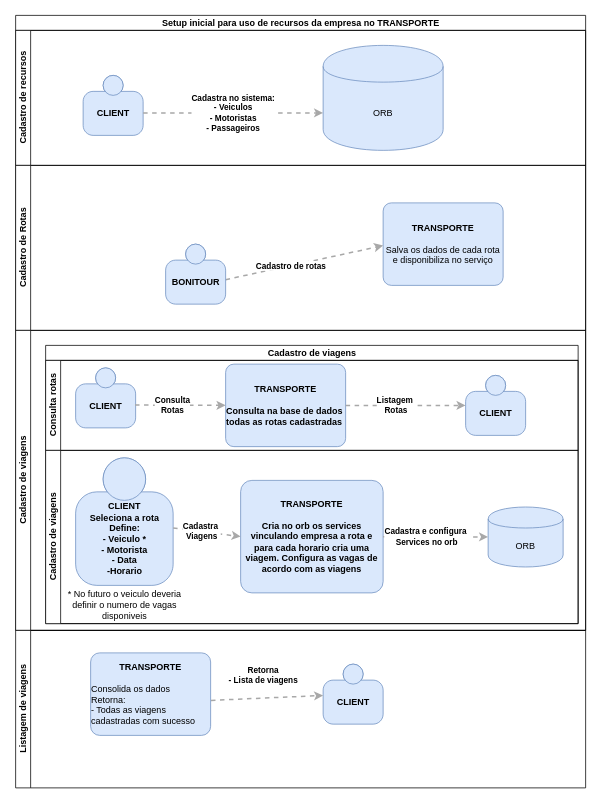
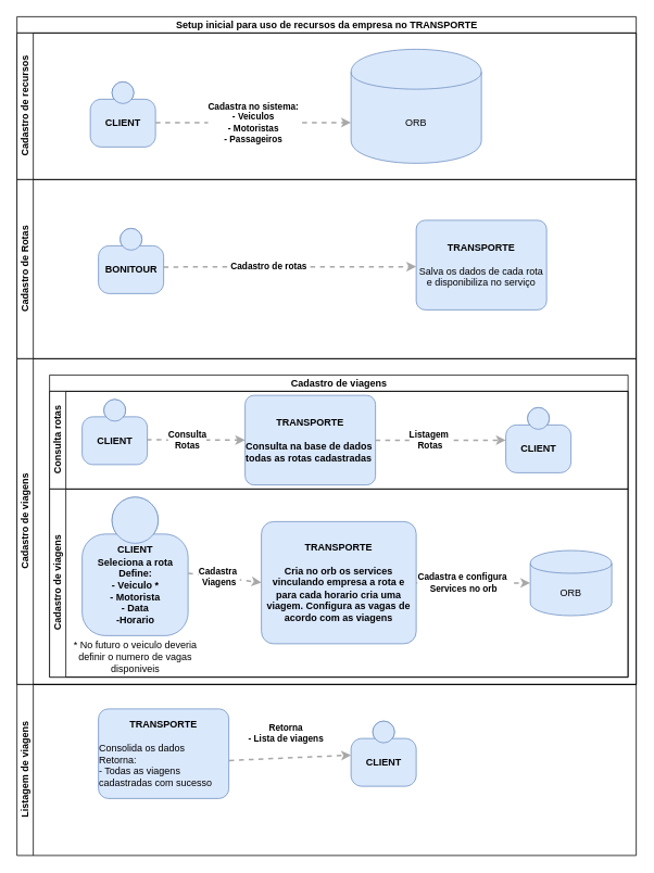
  <mxCell id="0" />
  <mxCell id="1" parent="0" />
  <mxCell id="2" value="Setup inicial para uso de recursos da empresa no TRANSPORTE" style="swimlane;html=1;childLayout=stackLayout;resizeParent=1;resizeParentMax=0;horizontal=1;startSize=20;horizontalStack=0;" vertex="1" parent="1"><mxGeometry x="20" y="20" width="760" height="820" as="geometry" /></mxCell>
  <mxCell id="3" value="Cadastro de recursos" style="swimlane;html=1;startSize=20;horizontal=0;" vertex="1" parent="2"><mxGeometry y="20" width="760" height="180" as="geometry" /></mxCell>
  <mxCell id="4" value="&lt;b&gt;CLIENT&lt;/b&gt;" style="html=1;dashed=0;whitespace=wrap;fillColor=#DAE8FC;strokeColor=#6C8EBF;shape=mxgraph.c4.person;align=center;points=[[0.5,0,0],[1,0.5,0],[1,0.75,0],[0.75,1,0],[0.5,1,0],[0.25,1,0],[0,0.75,0],[0,0.5,0]];" vertex="1" parent="3"><mxGeometry x="90" y="60" width="80" height="80" as="geometry" /></mxCell>
  <mxCell id="5" value="&lt;div style=&quot;text-align: left&quot;&gt;&lt;div style=&quot;text-align: center&quot;&gt;&lt;b&gt;Cadastra no sistema:&lt;/b&gt;&lt;/div&gt;&lt;div style=&quot;text-align: center&quot;&gt;&lt;b&gt;- Veiculos&lt;/b&gt;&lt;/div&gt;&lt;div style=&quot;text-align: center&quot;&gt;&lt;b&gt;- Motoristas&lt;/b&gt;&lt;/div&gt;&lt;div style=&quot;text-align: center&quot;&gt;&lt;b&gt;- Passageiros&lt;/b&gt;&lt;/div&gt;&lt;/div&gt;" style="edgeStyle=none;rounded=0;html=1;jettySize=auto;orthogonalLoop=1;strokeColor=#A8A8A8;strokeWidth=2;fontColor=#000000;jumpStyle=none;dashed=1;" edge="1" parent="3"><mxGeometry width="200" relative="1" as="geometry"><mxPoint x="170" y="110" as="sourcePoint" /><mxPoint x="410" y="110" as="targetPoint" /></mxGeometry></mxCell>
  <mxCell id="6" value="ORB" style="shape=cylinder;whiteSpace=wrap;html=1;boundedLbl=1;rounded=0;labelBackgroundColor=none;fillColor=#dae8fc;fontSize=12;fontColor=#000000;align=center;strokeColor=#6c8ebf;points=[[0.5,0,0],[1,0.25,0],[1,0.5,0],[1,0.75,0],[0.5,1,0],[0,0.75,0],[0,0.5,0],[0,0.25,0]];" vertex="1" parent="3"><mxGeometry x="410" y="20" width="160" height="140" as="geometry" /></mxCell>
  <mxCell id="7" value="Cadastro de Rotas" style="swimlane;html=1;startSize=20;horizontal=0;" vertex="1" parent="2"><mxGeometry y="200" width="760" height="220" as="geometry" /></mxCell>
  <mxCell id="8" value="&lt;b&gt;TRANSPORTE&lt;br&gt;&lt;br&gt;&lt;/b&gt;&lt;span style=&quot;text-align: left&quot;&gt;Salva os dados de cada rota e disponibiliza no serviço&lt;/span&gt;&lt;b&gt;&lt;br&gt;&lt;/b&gt;" style="rounded=1;whiteSpace=wrap;html=1;labelBackgroundColor=none;fillColor=#dae8fc;fontColor=#000000;align=center;arcSize=10;strokeColor=#6c8ebf;points=[[0.25,0,0],[0.5,0,0],[0.75,0,0],[1,0.25,0],[1,0.5,0],[1,0.75,0],[0.75,1,0],[0.5,1,0],[0.25,1,0],[0,0.75,0],[0,0.5,0],[0,0.25,0]];" vertex="1" parent="7"><mxGeometry x="490" y="50" width="160" height="110.0" as="geometry" /></mxCell>
  <mxCell id="9" value="&amp;nbsp;" style="text;html=1;align=center;verticalAlign=middle;resizable=0;points=[];autosize=1;" vertex="1" parent="7"><mxGeometry x="73" y="68" width="20" height="20" as="geometry" /></mxCell>
  <mxCell id="10" value="&lt;div style=&quot;text-align: left&quot;&gt;&lt;div style=&quot;text-align: center&quot;&gt;&lt;b&gt;Cadastro de rotas&lt;/b&gt;&lt;/div&gt;&lt;/div&gt;" style="edgeStyle=none;rounded=0;html=1;jettySize=auto;orthogonalLoop=1;strokeColor=#A8A8A8;strokeWidth=2;fontColor=#000000;jumpStyle=none;dashed=1;exitX=1;exitY=0.592;exitDx=0;exitDy=0;exitPerimeter=0;" edge="1" parent="7" source="11"><mxGeometry x="-0.167" width="200" relative="1" as="geometry"><mxPoint x="330" y="107" as="sourcePoint" /><mxPoint x="490" y="107" as="targetPoint" /><mxPoint as="offset" /></mxGeometry></mxCell>
- <mxCell id="11" value="&lt;b&gt;BONITOUR&lt;/b&gt;" style="html=1;dashed=0;whitespace=wrap;fillColor=#DAE8FC;strokeColor=#6C8EBF;shape=mxgraph.c4.person;align=center;points=[[0.5,0,0],[1,0.5,0],[1,0.75,0],[0.75,1,0],[0.5,1,0],[0.25,1,0],[0,0.75,0],[0,0.5,0]];" vertex="1" parent="7"><mxGeometry x="200" y="105" width="80" height="80" as="geometry" /></mxCell>
+ <mxCell id="11" value="&lt;b&gt;BONITOUR&lt;/b&gt;" style="html=1;dashed=0;whitespace=wrap;fillColor=#DAE8FC;strokeColor=#6C8EBF;shape=mxgraph.c4.person;align=center;points=[[0.5,0,0],[1,0.5,0],[1,0.75,0],[0.75,1,0],[0.5,1,0],[0.25,1,0],[0,0.75,0],[0,0.5,0]];" vertex="1" parent="7"><mxGeometry x="100" y="60" width="80" height="80" as="geometry" /></mxCell>
  <mxCell id="12" value="Cadastro de viagens" style="swimlane;html=1;startSize=20;horizontal=0;" vertex="1" parent="2"><mxGeometry y="420" width="760" height="400" as="geometry" /></mxCell>
  <mxCell id="13" value="Cadastro de viagens" style="swimlane;html=1;childLayout=stackLayout;resizeParent=1;resizeParentMax=0;horizontal=1;startSize=20;horizontalStack=0;" vertex="1" parent="12"><mxGeometry x="40" y="20" width="710" height="371" as="geometry" /></mxCell>
  <mxCell id="14" value="Consulta rotas" style="swimlane;html=1;startSize=20;horizontal=0;" vertex="1" parent="13"><mxGeometry y="20" width="710" height="120" as="geometry" /></mxCell>
  <mxCell id="15" value="&lt;b&gt;TRANSPORTE&lt;br&gt;&lt;br&gt;&lt;div style=&quot;text-align: left&quot;&gt;Consulta na base de dados todas as rotas cadastradas&lt;/div&gt;&lt;/b&gt;" style="rounded=1;whiteSpace=wrap;html=1;labelBackgroundColor=none;fillColor=#dae8fc;fontColor=#000000;align=center;arcSize=10;strokeColor=#6c8ebf;points=[[0.25,0,0],[0.5,0,0],[0.75,0,0],[1,0.25,0],[1,0.5,0],[1,0.75,0],[0.75,1,0],[0.5,1,0],[0.25,1,0],[0,0.75,0],[0,0.5,0],[0,0.25,0]];" vertex="1" parent="14"><mxGeometry x="240" y="5" width="160" height="110.0" as="geometry" /></mxCell>
  <mxCell id="16" value="&lt;b&gt;CLIENT&lt;/b&gt;" style="html=1;dashed=0;whitespace=wrap;fillColor=#DAE8FC;strokeColor=#6C8EBF;shape=mxgraph.c4.person;align=center;points=[[0.5,0,0],[1,0.5,0],[1,0.75,0],[0.75,1,0],[0.5,1,0],[0.25,1,0],[0,0.75,0],[0,0.5,0]];" vertex="1" parent="14"><mxGeometry x="40" y="10" width="80" height="80" as="geometry" /></mxCell>
  <mxCell id="17" value="&lt;div style=&quot;text-align: left&quot;&gt;&lt;div style=&quot;text-align: center&quot;&gt;&lt;b&gt;Consulta&lt;/b&gt;&lt;/div&gt;&lt;div style=&quot;text-align: center&quot;&gt;&lt;b&gt;Rotas&lt;/b&gt;&lt;/div&gt;&lt;/div&gt;" style="edgeStyle=none;rounded=0;html=1;jettySize=auto;orthogonalLoop=1;strokeColor=#A8A8A8;strokeWidth=2;fontColor=#000000;jumpStyle=none;dashed=1;exitX=0.99;exitY=0.62;exitDx=0;exitDy=0;exitPerimeter=0;entryX=0;entryY=0.5;entryDx=0;entryDy=0;entryPerimeter=0;" edge="1" parent="14" source="16" target="15"><mxGeometry x="-0.167" width="200" relative="1" as="geometry"><mxPoint x="170" y="60" as="sourcePoint" /><mxPoint x="200" y="50" as="targetPoint" /><mxPoint as="offset" /></mxGeometry></mxCell>
  <mxCell id="18" value="&lt;div style=&quot;text-align: left&quot;&gt;&lt;div style=&quot;text-align: center&quot;&gt;&lt;b&gt;Listagem&amp;nbsp;&lt;/b&gt;&lt;/div&gt;&lt;div style=&quot;text-align: center&quot;&gt;&lt;b&gt;Rotas&lt;/b&gt;&lt;/div&gt;&lt;/div&gt;" style="edgeStyle=none;rounded=0;html=1;jettySize=auto;orthogonalLoop=1;strokeColor=#A8A8A8;strokeWidth=2;fontColor=#000000;jumpStyle=none;dashed=1;" edge="1" parent="14" source="15" target="19"><mxGeometry x="-0.167" width="200" relative="1" as="geometry"><mxPoint x="440" y="70" as="sourcePoint" /><mxPoint x="560.8" y="70.4" as="targetPoint" /><mxPoint as="offset" /></mxGeometry></mxCell>
  <mxCell id="19" value="&lt;b&gt;CLIENT&lt;/b&gt;" style="html=1;dashed=0;whitespace=wrap;fillColor=#DAE8FC;strokeColor=#6C8EBF;shape=mxgraph.c4.person;align=center;points=[[0.5,0,0],[1,0.5,0],[1,0.75,0],[0.75,1,0],[0.5,1,0],[0.25,1,0],[0,0.75,0],[0,0.5,0]];" vertex="1" parent="14"><mxGeometry x="560" y="20" width="80" height="80" as="geometry" /></mxCell>
  <mxCell id="20" value="Cadastro de viagens" style="swimlane;html=1;startSize=20;horizontal=0;" vertex="1" parent="13"><mxGeometry y="140" width="710" height="231" as="geometry" /></mxCell>
  <mxCell id="21" value="&lt;b&gt;TRANSPORTE&lt;br&gt;&lt;br&gt;Cria no orb os services vinculando empresa a rota e para cada horario cria uma viagem. Configura as vagas de acordo com as viagens&lt;br&gt;&lt;/b&gt;" style="rounded=1;whiteSpace=wrap;html=1;labelBackgroundColor=none;fillColor=#dae8fc;fontColor=#000000;align=center;arcSize=10;strokeColor=#6c8ebf;points=[[0.25,0,0],[0.5,0,0],[0.75,0,0],[1,0.25,0],[1,0.5,0],[1,0.75,0],[0.75,1,0],[0.5,1,0],[0.25,1,0],[0,0.75,0],[0,0.5,0],[0,0.25,0]];" vertex="1" parent="20"><mxGeometry x="260" y="40" width="190" height="150" as="geometry" /></mxCell>
  <mxCell id="22" value="&lt;b&gt;CLIENT&lt;br&gt;Seleciona a rota&lt;br&gt;Define:&lt;br&gt;- Veiculo *&lt;br&gt;- Motorista&lt;br&gt;- Data&lt;br&gt;-Horario&lt;br&gt;&lt;/b&gt;" style="html=1;dashed=0;whitespace=wrap;fillColor=#DAE8FC;strokeColor=#6C8EBF;shape=mxgraph.c4.person;align=center;points=[[0.5,0,0],[1,0.5,0],[1,0.75,0],[0.75,1,0],[0.5,1,0],[0.25,1,0],[0,0.75,0],[0,0.5,0]];" vertex="1" parent="20"><mxGeometry x="40" y="10" width="130" height="170" as="geometry" /></mxCell>
  <mxCell id="23" value="ORB" style="shape=cylinder;whiteSpace=wrap;html=1;boundedLbl=1;rounded=0;labelBackgroundColor=none;fillColor=#dae8fc;fontSize=12;fontColor=#000000;align=center;strokeColor=#6c8ebf;points=[[0.5,0,0],[1,0.25,0],[1,0.5,0],[1,0.75,0],[0.5,1,0],[0,0.75,0],[0,0.5,0],[0,0.25,0]];" vertex="1" parent="20"><mxGeometry x="590" y="75.5" width="100" height="80" as="geometry" /></mxCell>
  <mxCell id="24" value="* No futuro o veiculo deveria&lt;br&gt;definir o numero de vagas&lt;br&gt;disponiveis" style="text;html=1;align=center;verticalAlign=middle;resizable=0;points=[];autosize=1;" vertex="1" parent="20"><mxGeometry x="20" y="181" width="170" height="50" as="geometry" /></mxCell>
  <mxCell id="25" value="&lt;div style=&quot;text-align: left&quot;&gt;&lt;div style=&quot;text-align: center&quot;&gt;&lt;b&gt;Cadastra&amp;nbsp;&lt;/b&gt;&lt;/div&gt;&lt;div style=&quot;text-align: center&quot;&gt;&lt;b&gt;Viagens&lt;/b&gt;&lt;/div&gt;&lt;/div&gt;" style="edgeStyle=none;rounded=0;html=1;jettySize=auto;orthogonalLoop=1;strokeColor=#A8A8A8;strokeWidth=2;fontColor=#000000;jumpStyle=none;dashed=1;entryX=0;entryY=0.5;entryDx=0;entryDy=0;entryPerimeter=0;" edge="1" parent="20" source="22" target="21"><mxGeometry x="-0.167" width="200" relative="1" as="geometry"><mxPoint x="190" y="50" as="sourcePoint" /><mxPoint x="230" y="50" as="targetPoint" /><mxPoint as="offset" /></mxGeometry></mxCell>
  <mxCell id="26" value="&lt;div style=&quot;text-align: left&quot;&gt;&lt;div style=&quot;text-align: center&quot;&gt;&lt;b&gt;Cadastra e configura&amp;nbsp;&lt;/b&gt;&lt;/div&gt;&lt;div style=&quot;text-align: center&quot;&gt;&lt;b&gt;Services no orb&lt;/b&gt;&lt;/div&gt;&lt;/div&gt;" style="edgeStyle=none;rounded=0;html=1;jettySize=auto;orthogonalLoop=1;strokeColor=#A8A8A8;strokeWidth=2;fontColor=#000000;jumpStyle=none;dashed=1;" edge="1" parent="20" source="21" target="23"><mxGeometry x="-0.167" width="200" relative="1" as="geometry"><mxPoint x="510" y="110" as="sourcePoint" /><mxPoint x="560" y="122" as="targetPoint" /><mxPoint as="offset" /></mxGeometry></mxCell>
  <mxCell id="27" value="Listagem de viagens" style="swimlane;html=1;startSize=20;horizontal=0;" vertex="1" parent="1"><mxGeometry x="20" y="840" width="760" height="210" as="geometry" /></mxCell>
  <mxCell id="28" value="&lt;b&gt;TRANSPORTE&lt;/b&gt;&lt;br&gt;&lt;br&gt;&lt;div style=&quot;text-align: left&quot;&gt;Consolida os dados&amp;nbsp;&lt;/div&gt;&lt;div style=&quot;text-align: left&quot;&gt;Retorna:&lt;/div&gt;&lt;div style=&quot;text-align: left&quot;&gt;- Todas as viagens cadastradas com sucesso&lt;/div&gt;" style="rounded=1;whiteSpace=wrap;html=1;labelBackgroundColor=none;fillColor=#dae8fc;fontColor=#000000;align=center;arcSize=11;strokeColor=#6c8ebf;points=[[0.25,0,0],[0.5,0,0],[0.75,0,0],[1,0.25,0],[1,0.5,0],[1,0.75,0],[0.75,1,0],[0.5,1,0],[0.25,1,0],[0,0.75,0],[0,0.5,0],[0,0.25,0]];" vertex="1" parent="27"><mxGeometry x="100" y="30" width="160" height="110.0" as="geometry" /></mxCell>
  <mxCell id="29" value="&lt;b&gt;CLIENT&lt;/b&gt;" style="html=1;dashed=0;whitespace=wrap;fillColor=#DAE8FC;strokeColor=#6C8EBF;shape=mxgraph.c4.person;align=center;points=[[0.5,0,0],[1,0.5,0],[1,0.75,0],[0.75,1,0],[0.5,1,0],[0.25,1,0],[0,0.75,0],[0,0.5,0]];" vertex="1" parent="27"><mxGeometry x="410" y="45" width="80" height="80" as="geometry" /></mxCell>
  <mxCell id="30" value="&lt;div style=&quot;text-align: left&quot;&gt;&lt;div style=&quot;text-align: center&quot;&gt;&lt;b&gt;Retorna&lt;/b&gt;&lt;/div&gt;&lt;div style=&quot;text-align: center&quot;&gt;&lt;b&gt;- Lista de viagens&lt;/b&gt;&lt;/div&gt;&lt;/div&gt;" style="edgeStyle=none;rounded=0;html=1;jettySize=auto;orthogonalLoop=1;strokeColor=#A8A8A8;strokeWidth=2;fontColor=#000000;jumpStyle=none;dashed=1;exitX=1.003;exitY=0.576;exitDx=0;exitDy=0;exitPerimeter=0;" edge="1" parent="27" source="28" target="29"><mxGeometry x="-0.052" y="30" width="200" relative="1" as="geometry"><mxPoint x="260.48" y="1013.36" as="sourcePoint" /><mxPoint x="710" y="1030" as="targetPoint" /><mxPoint as="offset" /></mxGeometry></mxCell>
